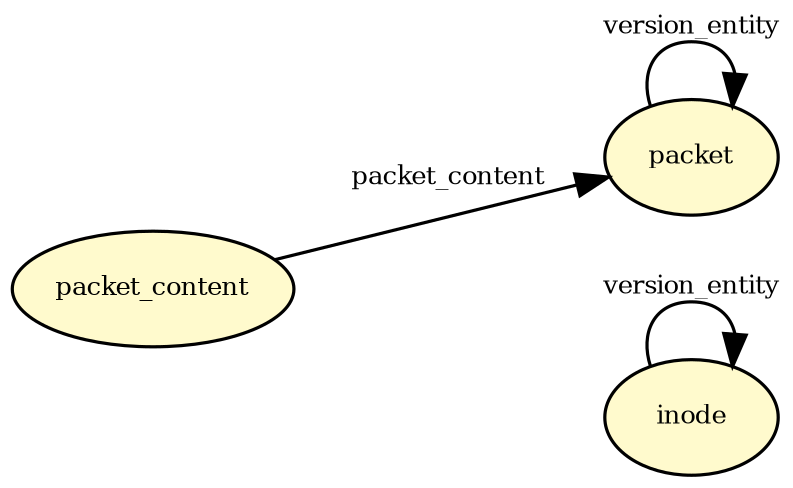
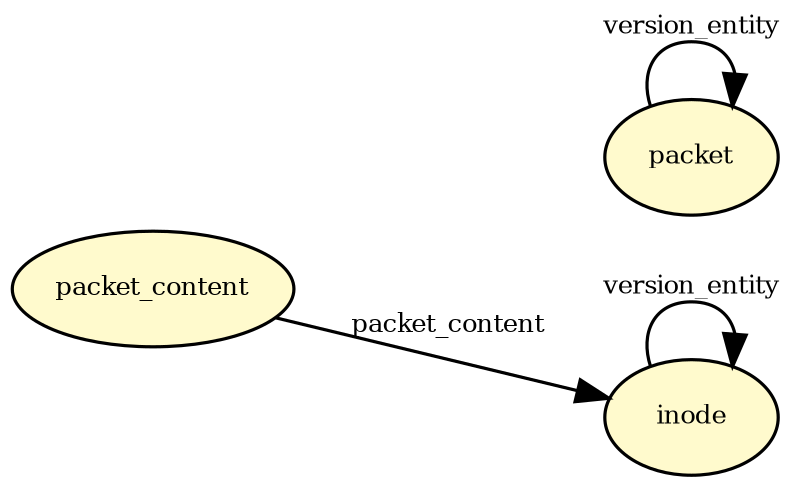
  digraph {
    rankdir=LR
    node [fillcolor="#fffacd" fontsize=8 shape=ellipse style=filled]
    edge [color="#000000" fontsize=8]
    n1 [label=packet]
    n2 [label=inode]
    n3 [label=packet_content]
    n1 -> n1 [label=version_entity]
    n2 -> n2 [label=version_entity]
-   n3 -> n1 [label=packet_content]
+   n3 -> n2 [label=packet_content]
  }
